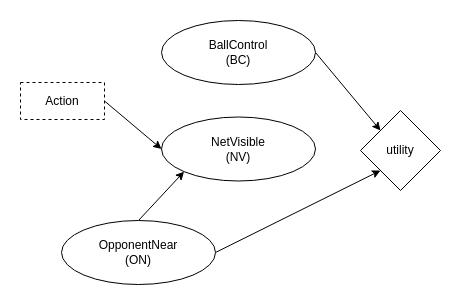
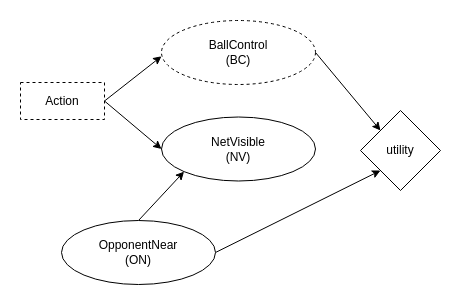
  <mxCell id="0" />
  <mxCell id="1" parent="0" />
  <mxCell id="2" style="edgeStyle=none;rounded=0;orthogonalLoop=1;jettySize=auto;html=1;exitX=1;exitY=0.5;exitDx=0;exitDy=0;entryX=0;entryY=0;entryDx=0;entryDy=0;" edge="1" parent="1" source="3" target="8"><mxGeometry relative="1" as="geometry" /></mxCell>
- <mxCell id="3" value="BallControl&lt;br&gt;(BC)" style="ellipse;whiteSpace=wrap;html=1;" vertex="1" parent="1"><mxGeometry x="161" y="20" width="154" height="64" as="geometry" /></mxCell>
+ <mxCell id="3" value="BallControl&lt;br&gt;(BC)" style="ellipse;whiteSpace=wrap;html=1;dashed=1;" vertex="1" parent="1"><mxGeometry x="161" y="20" width="154" height="64" as="geometry" /></mxCell>
  <mxCell id="4" value="NetVisible&lt;br&gt;(NV)" style="ellipse;whiteSpace=wrap;html=1;" vertex="1" parent="1"><mxGeometry x="161" y="116.5" width="154" height="64" as="geometry" /></mxCell>
+ <mxCell id="5" style="rounded=0;orthogonalLoop=1;jettySize=auto;html=1;exitX=1;exitY=0.5;exitDx=0;exitDy=0;entryX=0;entryY=0.559;entryDx=0;entryDy=0;entryPerimeter=0;" edge="1" parent="1" source="7" target="3"><mxGeometry relative="1" as="geometry" /></mxCell>
  <mxCell id="6" style="edgeStyle=none;rounded=0;orthogonalLoop=1;jettySize=auto;html=1;exitX=1;exitY=0.5;exitDx=0;exitDy=0;entryX=0;entryY=0.5;entryDx=0;entryDy=0;" edge="1" parent="1" source="7" target="4"><mxGeometry relative="1" as="geometry" /></mxCell>
  <mxCell id="7" value="Action" style="rounded=0;whiteSpace=wrap;html=1;dashed=1;" vertex="1" parent="1"><mxGeometry x="20" y="82" width="84" height="37" as="geometry" /></mxCell>
  <mxCell id="8" value="utility" style="rhombus;whiteSpace=wrap;html=1;" vertex="1" parent="1"><mxGeometry x="360" y="110" width="80" height="80" as="geometry" /></mxCell>
  <mxCell id="9" style="edgeStyle=none;rounded=0;orthogonalLoop=1;jettySize=auto;html=1;exitX=0.5;exitY=0;exitDx=0;exitDy=0;entryX=0;entryY=1;entryDx=0;entryDy=0;" edge="1" parent="1" source="11" target="4"><mxGeometry relative="1" as="geometry" /></mxCell>
  <mxCell id="10" style="edgeStyle=none;rounded=0;orthogonalLoop=1;jettySize=auto;html=1;exitX=1;exitY=0.5;exitDx=0;exitDy=0;entryX=0;entryY=1;entryDx=0;entryDy=0;" edge="1" parent="1" source="11" target="8"><mxGeometry relative="1" as="geometry" /></mxCell>
  <mxCell id="11" value="OpponentNear&lt;br&gt;(ON)" style="ellipse;whiteSpace=wrap;html=1;" vertex="1" parent="1"><mxGeometry x="61" y="220" width="154" height="64" as="geometry" /></mxCell>
